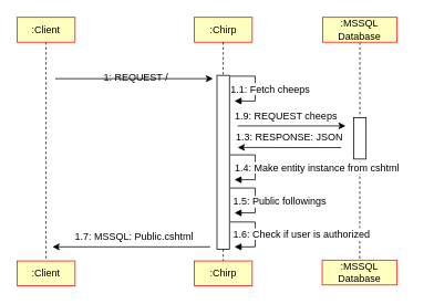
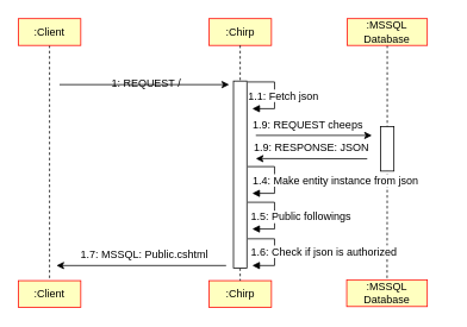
  <mxCell id="0" />
  <mxCell id="1" parent="0" />
  <mxCell id="2" value="" style="edgeStyle=orthogonalEdgeStyle;rounded=0;orthogonalLoop=1;jettySize=auto;html=1;dashed=1;endArrow=none;endFill=0;entryX=0.5;entryY=0;entryDx=0;entryDy=0;" parent="1" source="5" target="8" edge="1"><mxGeometry relative="1" as="geometry"><mxPoint x="61" y="-220" as="sourcePoint" /><mxPoint x="55" y="515" as="targetPoint" /></mxGeometry></mxCell>
  <mxCell id="3" style="edgeStyle=orthogonalEdgeStyle;rounded=0;orthogonalLoop=1;jettySize=auto;html=1;dashed=1;endArrow=none;endFill=0;" parent="1" source="9" target="14" edge="1"><mxGeometry relative="1" as="geometry" /></mxCell>
- <mxCell id="4" value="1.3: RESPONSE: JSON" style="text;html=1;align=center;verticalAlign=middle;resizable=0;points=[];autosize=1;strokeColor=none;fillColor=none;" parent="1" vertex="1"><mxGeometry x="273" y="150" width="150" height="30" as="geometry" /></mxCell>
+ <mxCell id="4" value="1.9: RESPONSE: JSON" style="text;html=1;align=center;verticalAlign=middle;resizable=0;points=[];autosize=1;strokeColor=none;fillColor=none;" parent="1" vertex="1"><mxGeometry x="273" y="150" width="150" height="30" as="geometry" /></mxCell>
  <mxCell id="5" value=":Client" style="rounded=0;whiteSpace=wrap;html=1;arcSize=40;fontColor=#000000;fillColor=#ffffc0;strokeColor=#ff0000;" parent="1" vertex="1"><mxGeometry x="20" y="20" width="70" height="30" as="geometry" /></mxCell>
  <mxCell id="6" value=":Chirp" style="rounded=0;whiteSpace=wrap;html=1;arcSize=40;fontColor=#000000;fillColor=#ffffc0;strokeColor=#ff0000;" parent="1" vertex="1"><mxGeometry x="233.5" y="20" width="70" height="30" as="geometry" /></mxCell>
  <mxCell id="7" value=":Chirp" style="rounded=0;whiteSpace=wrap;html=1;arcSize=40;fontColor=#000000;fillColor=#ffffc0;strokeColor=#ff0000;" parent="1" vertex="1"><mxGeometry x="233.5" y="314" width="70" height="30" as="geometry" /></mxCell>
  <mxCell id="8" value=":Client" style="rounded=0;whiteSpace=wrap;html=1;arcSize=40;fontColor=#000000;fillColor=#ffffc0;strokeColor=#ff0000;" parent="1" vertex="1"><mxGeometry x="20" y="314" width="70" height="30" as="geometry" /></mxCell>
  <mxCell id="9" value=":MSSQL Database" style="rounded=0;whiteSpace=wrap;html=1;arcSize=40;fontColor=#000000;fillColor=#ffffc0;strokeColor=#ff0000;" parent="1" vertex="1"><mxGeometry x="388.31" y="20" width="89.75" height="30" as="geometry" /></mxCell>
  <mxCell id="10" value="" style="edgeStyle=orthogonalEdgeStyle;rounded=0;orthogonalLoop=1;jettySize=auto;html=1;entryX=0.5;entryY=0;entryDx=0;entryDy=0;dashed=1;endArrow=none;endFill=0;exitX=0.5;exitY=1;exitDx=0;exitDy=0;" parent="1" source="21" target="7" edge="1"><mxGeometry relative="1" as="geometry"><mxPoint x="268.5" y="286" as="sourcePoint" /><mxPoint x="268.5" y="479" as="targetPoint" /></mxGeometry></mxCell>
  <mxCell id="11" value="" style="edgeStyle=orthogonalEdgeStyle;rounded=0;orthogonalLoop=1;jettySize=auto;html=1;entryX=0.5;entryY=0;entryDx=0;entryDy=0;dashed=1;endArrow=none;endFill=0;" parent="1" source="6" edge="1"><mxGeometry relative="1" as="geometry"><mxPoint x="269" y="-150" as="sourcePoint" /><mxPoint x="268.5" y="92" as="targetPoint" /></mxGeometry></mxCell>
  <mxCell id="12" value="1.7: MSSQL: Public.cshtml" style="text;html=1;align=center;verticalAlign=middle;resizable=0;points=[];autosize=1;strokeColor=none;fillColor=none;" parent="1" vertex="1"><mxGeometry x="65.75" y="270" width="190" height="30" as="geometry" /></mxCell>
  <mxCell id="13" value="" style="endArrow=classic;html=1;rounded=0;" parent="1" edge="1"><mxGeometry width="50" height="50" relative="1" as="geometry"><mxPoint x="252.75" y="297" as="sourcePoint" /><mxPoint x="62.75" y="297" as="targetPoint" /><Array as="points" /></mxGeometry></mxCell>
  <mxCell id="14" value=":MSSQL Database" style="rounded=0;whiteSpace=wrap;html=1;arcSize=40;fontColor=#000000;fillColor=#ffffc0;strokeColor=#ff0000;" parent="1" vertex="1"><mxGeometry x="387.81" y="313" width="90.25" height="30" as="geometry" /></mxCell>
  <mxCell id="15" value="" style="endArrow=classic;html=1;rounded=0;" parent="1" edge="1"><mxGeometry width="50" height="50" relative="1" as="geometry"><mxPoint x="286" y="151" as="sourcePoint" /><mxPoint x="416" y="151" as="targetPoint" /></mxGeometry></mxCell>
  <mxCell id="16" value="1.9: REQUEST cheeps" style="text;html=1;align=center;verticalAlign=middle;resizable=0;points=[];autosize=1;strokeColor=none;fillColor=none;" parent="1" vertex="1"><mxGeometry x="269" y="124" width="150" height="30" as="geometry" /></mxCell>
  <mxCell id="17" value="" style="rounded=0;whiteSpace=wrap;html=1;" parent="1" vertex="1"><mxGeometry x="425.68" y="141" width="15" height="50" as="geometry" /></mxCell>
  <mxCell id="18" value="" style="endArrow=classic;html=1;rounded=0;" parent="1" edge="1"><mxGeometry width="50" height="50" relative="1" as="geometry"><mxPoint x="410.8" y="177.25" as="sourcePoint" /><mxPoint x="286" y="177" as="targetPoint" /></mxGeometry></mxCell>
  <mxCell id="19" value="" style="endArrow=classic;html=1;rounded=0;" parent="1" edge="1"><mxGeometry width="50" height="50" relative="1" as="geometry"><mxPoint x="66.19" y="94" as="sourcePoint" /><mxPoint x="256.19" y="94" as="targetPoint" /><Array as="points" /></mxGeometry></mxCell>
  <mxCell id="20" value="1: REQUEST /" style="text;html=1;align=center;verticalAlign=middle;resizable=0;points=[];autosize=1;strokeColor=none;fillColor=none;" parent="1" vertex="1"><mxGeometry x="113" y="78" width="100" height="30" as="geometry" /></mxCell>
  <mxCell id="21" value="" style="rounded=0;whiteSpace=wrap;html=1;" parent="1" vertex="1"><mxGeometry x="261" y="90" width="15" height="210" as="geometry" /></mxCell>
  <mxCell id="22" value="" style="html=1;align=left;spacingLeft=2;endArrow=block;rounded=0;edgeStyle=orthogonalEdgeStyle;curved=0;rounded=0;" parent="1" edge="1"><mxGeometry relative="1" as="geometry"><mxPoint x="277" y="186" as="sourcePoint" /><Array as="points"><mxPoint x="307" y="216" /></Array><mxPoint x="282" y="216" as="targetPoint" /></mxGeometry></mxCell>
- <mxCell id="23" value="&lt;span style=&quot;color: rgb(0, 0, 0); font-family: Helvetica; font-size: 12px; font-style: normal; font-variant-ligatures: normal; font-variant-caps: normal; font-weight: 400; letter-spacing: normal; orphans: 2; text-align: center; text-indent: 0px; text-transform: none; widows: 2; word-spacing: 0px; -webkit-text-stroke-width: 0px; background-color: rgb(255, 255, 255); text-decoration-thickness: initial; text-decoration-style: initial; text-decoration-color: initial; float: none; display: inline !important;&quot;&gt;1.4: Make entity instance&amp;nbsp;from cshtml&lt;/span&gt;" style="text;whiteSpace=wrap;html=1;" parent="1" vertex="1"><mxGeometry x="281" y="188" width="220" height="40" as="geometry" /></mxCell>
+ <mxCell id="23" value="&lt;span style=&quot;color: rgb(0, 0, 0); font-family: Helvetica; font-size: 12px; font-style: normal; font-variant-ligatures: normal; font-variant-caps: normal; font-weight: 400; letter-spacing: normal; orphans: 2; text-align: center; text-indent: 0px; text-transform: none; widows: 2; word-spacing: 0px; -webkit-text-stroke-width: 0px; background-color: rgb(255, 255, 255); text-decoration-thickness: initial; text-decoration-style: initial; text-decoration-color: initial; float: none; display: inline !important;&quot;&gt;1.4: Make entity instance&amp;nbsp;from json&lt;/span&gt;" style="text;whiteSpace=wrap;html=1;" parent="1" vertex="1"><mxGeometry x="281" y="188" width="220" height="40" as="geometry" /></mxCell>
  <mxCell id="24" value="" style="html=1;align=left;spacingLeft=2;endArrow=block;rounded=0;edgeStyle=orthogonalEdgeStyle;curved=0;rounded=0;" parent="1" edge="1"><mxGeometry relative="1" as="geometry"><mxPoint x="277" y="267" as="sourcePoint" /><Array as="points"><mxPoint x="307" y="297" /></Array><mxPoint x="282" y="297" as="targetPoint" /></mxGeometry></mxCell>
- <mxCell id="25" value="&lt;span style=&quot;color: rgb(0, 0, 0); font-family: Helvetica; font-size: 12px; font-style: normal; font-variant-ligatures: normal; font-variant-caps: normal; font-weight: 400; letter-spacing: normal; orphans: 2; text-align: center; text-indent: 0px; text-transform: none; widows: 2; word-spacing: 0px; -webkit-text-stroke-width: 0px; background-color: rgb(255, 255, 255); text-decoration-thickness: initial; text-decoration-style: initial; text-decoration-color: initial; float: none; display: inline !important;&quot;&gt;1.6: Check if user is authorized&lt;/span&gt;" style="text;whiteSpace=wrap;html=1;" parent="1" vertex="1"><mxGeometry x="279" y="268" width="220" height="40" as="geometry" /></mxCell>
+ <mxCell id="25" value="&lt;span style=&quot;color: rgb(0, 0, 0); font-family: Helvetica; font-size: 12px; font-style: normal; font-variant-ligatures: normal; font-variant-caps: normal; font-weight: 400; letter-spacing: normal; orphans: 2; text-align: center; text-indent: 0px; text-transform: none; widows: 2; word-spacing: 0px; -webkit-text-stroke-width: 0px; background-color: rgb(255, 255, 255); text-decoration-thickness: initial; text-decoration-style: initial; text-decoration-color: initial; float: none; display: inline !important;&quot;&gt;1.6: Check if json is authorized&lt;/span&gt;" style="text;whiteSpace=wrap;html=1;" parent="1" vertex="1"><mxGeometry x="279" y="268" width="220" height="40" as="geometry" /></mxCell>
  <mxCell id="26" value="" style="html=1;align=left;spacingLeft=2;endArrow=block;rounded=0;edgeStyle=orthogonalEdgeStyle;curved=0;rounded=0;" parent="1" edge="1"><mxGeometry relative="1" as="geometry"><mxPoint x="277" y="91" as="sourcePoint" /><Array as="points"><mxPoint x="307" y="121" /></Array><mxPoint x="282" y="121" as="targetPoint" /></mxGeometry></mxCell>
- <mxCell id="27" value="&lt;span style=&quot;color: rgb(0, 0, 0); font-family: Helvetica; font-size: 12px; font-style: normal; font-variant-ligatures: normal; font-variant-caps: normal; font-weight: 400; letter-spacing: normal; orphans: 2; text-align: center; text-indent: 0px; text-transform: none; widows: 2; word-spacing: 0px; -webkit-text-stroke-width: 0px; background-color: rgb(255, 255, 255); text-decoration-thickness: initial; text-decoration-style: initial; text-decoration-color: initial; float: none; display: inline !important;&quot;&gt;1.1: Fetch cheeps&lt;/span&gt;" style="text;whiteSpace=wrap;html=1;" parent="1" vertex="1"><mxGeometry x="276" y="93" width="220" height="40" as="geometry" /></mxCell>
+ <mxCell id="27" value="&lt;span style=&quot;color: rgb(0, 0, 0); font-family: Helvetica; font-size: 12px; font-style: normal; font-variant-ligatures: normal; font-variant-caps: normal; font-weight: 400; letter-spacing: normal; orphans: 2; text-align: center; text-indent: 0px; text-transform: none; widows: 2; word-spacing: 0px; -webkit-text-stroke-width: 0px; background-color: rgb(255, 255, 255); text-decoration-thickness: initial; text-decoration-style: initial; text-decoration-color: initial; float: none; display: inline !important;&quot;&gt;1.1: Fetch json&lt;/span&gt;" style="text;whiteSpace=wrap;html=1;" parent="1" vertex="1"><mxGeometry x="276" y="93" width="220" height="40" as="geometry" /></mxCell>
  <mxCell id="28" value="" style="html=1;align=left;spacingLeft=2;endArrow=block;rounded=0;edgeStyle=orthogonalEdgeStyle;curved=0;rounded=0;" edge="1" parent="1"><mxGeometry relative="1" as="geometry"><mxPoint x="277" y="226" as="sourcePoint" /><Array as="points"><mxPoint x="307" y="256" /></Array><mxPoint x="282" y="256" as="targetPoint" /></mxGeometry></mxCell>
  <mxCell id="29" value="&lt;span style=&quot;color: rgb(0, 0, 0); font-family: Helvetica; font-size: 12px; font-style: normal; font-variant-ligatures: normal; font-variant-caps: normal; font-weight: 400; letter-spacing: normal; orphans: 2; text-align: center; text-indent: 0px; text-transform: none; widows: 2; word-spacing: 0px; -webkit-text-stroke-width: 0px; background-color: rgb(255, 255, 255); text-decoration-thickness: initial; text-decoration-style: initial; text-decoration-color: initial; float: none; display: inline !important;&quot;&gt;1.5: Public followings&lt;/span&gt;" style="text;whiteSpace=wrap;html=1;" vertex="1" parent="1"><mxGeometry x="279" y="229" width="220" height="40" as="geometry" /></mxCell>
